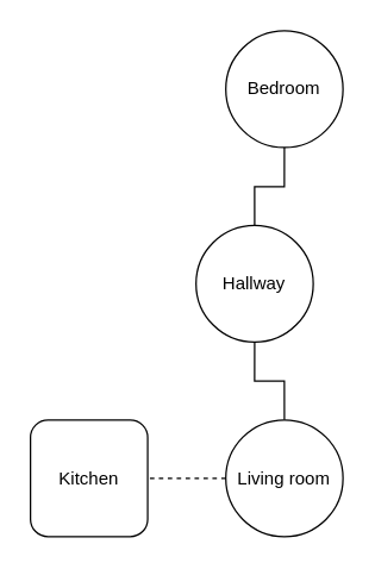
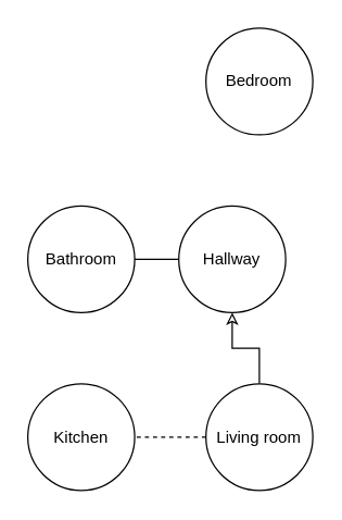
  <mxCell id="0" />
  <mxCell id="1" parent="0" />
  <mxCell id="2" value="" style="group" vertex="1" connectable="0" parent="1"><mxGeometry x="20" y="20" width="210" height="340" as="geometry" /></mxCell>
+ <mxCell id="3" value="Bathroom" style="ellipse;whiteSpace=wrap;html=1;" vertex="1" parent="2"><mxGeometry y="130.769" width="78.75" height="78.462" as="geometry" /></mxCell>
+ <mxCell id="4" style="edgeStyle=orthogonalEdgeStyle;rounded=0;orthogonalLoop=1;jettySize=auto;html=1;exitX=0;exitY=0.5;exitDx=0;exitDy=0;entryX=1;entryY=0.5;entryDx=0;entryDy=0;endArrow=none;endFill=0;" edge="1" parent="2" source="5" target="3"><mxGeometry relative="1" as="geometry" /></mxCell>
  <mxCell id="5" value="Hallway" style="ellipse;whiteSpace=wrap;html=1;" vertex="1" parent="2"><mxGeometry x="111.25" y="130.769" width="78.75" height="78.462" as="geometry" /></mxCell>
- <mxCell id="6" style="edgeStyle=orthogonalEdgeStyle;rounded=0;orthogonalLoop=1;jettySize=auto;html=1;exitX=0.5;exitY=0;exitDx=0;exitDy=0;entryX=0.5;entryY=1;entryDx=0;entryDy=0;endArrow=none;endFill=0;" edge="1" parent="2" source="7" target="5"><mxGeometry relative="1" as="geometry" /></mxCell>
+ <mxCell id="6" style="edgeStyle=orthogonalEdgeStyle;rounded=0;orthogonalLoop=1;jettySize=auto;html=1;exitX=0.5;exitY=0;exitDx=0;exitDy=0;entryX=0.5;entryY=1;entryDx=0;entryDy=0;endArrow=classic;endFill=0;" edge="1" parent="2" source="7" target="5"><mxGeometry relative="1" as="geometry" /></mxCell>
  <mxCell id="7" value="Living room" style="ellipse;whiteSpace=wrap;html=1;" vertex="1" parent="2"><mxGeometry x="131.25" y="261.538" width="78.75" height="78.462" as="geometry" /></mxCell>
- <mxCell id="8" value="Kitchen" style="whiteSpace=wrap;html=1;rounded=1;" vertex="1" parent="2"><mxGeometry y="261.538" width="78.75" height="78.462" as="geometry" /></mxCell>
+ <mxCell id="8" value="Kitchen" style="ellipse;whiteSpace=wrap;html=1;" vertex="1" parent="2"><mxGeometry y="261.538" width="78.75" height="78.462" as="geometry" /></mxCell>
  <mxCell id="9" style="edgeStyle=orthogonalEdgeStyle;rounded=0;orthogonalLoop=1;jettySize=auto;html=1;exitX=0;exitY=0.5;exitDx=0;exitDy=0;entryX=1;entryY=0.5;entryDx=0;entryDy=0;endArrow=none;endFill=0;dashed=1;" edge="1" parent="2" source="7" target="8"><mxGeometry relative="1" as="geometry" /></mxCell>
  <mxCell id="10" value="Bedroom" style="ellipse;whiteSpace=wrap;html=1;" vertex="1" parent="2"><mxGeometry x="131.25" width="78.75" height="78.462" as="geometry" /></mxCell>
- <mxCell id="11" style="edgeStyle=orthogonalEdgeStyle;rounded=0;orthogonalLoop=1;jettySize=auto;html=1;exitX=0.5;exitY=0;exitDx=0;exitDy=0;entryX=0.5;entryY=1;entryDx=0;entryDy=0;endArrow=none;endFill=0;" edge="1" parent="2" source="5" target="10"><mxGeometry relative="1" as="geometry" /></mxCell>
